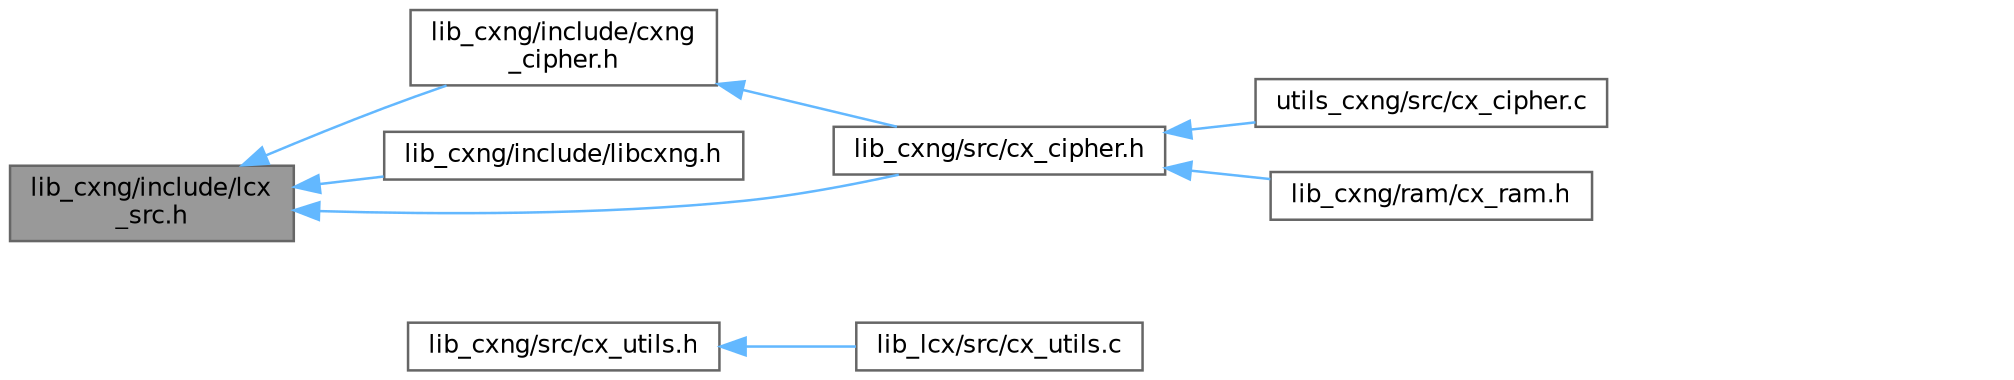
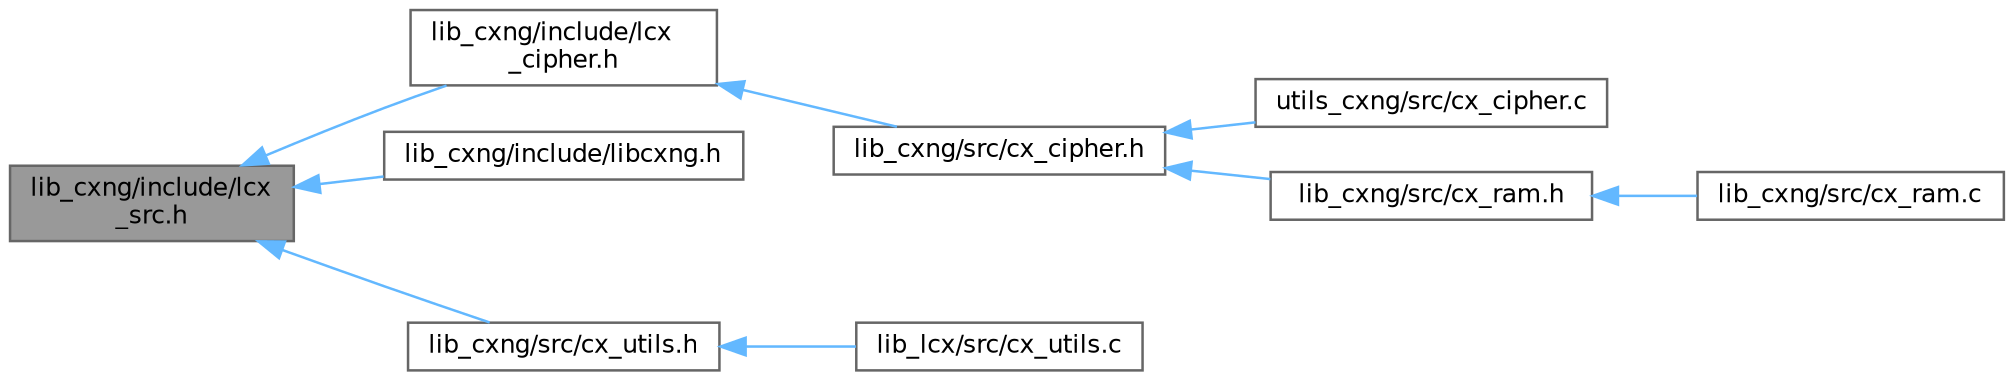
  digraph {
    fontname="DejaVu Sans"
    rankdir=LR
    node [color=grey40 fillcolor=white fontname="DejaVu Sans" fontsize=10 shape=box style=filled]
    edge [color=steelblue1 dir=back fontname="DejaVu Sans" fontsize=10 labelfontname=Helvetica labelfontsize=10 style=solid]
    n1 [color=gray40 fillcolor=grey60 fontcolor=black height=0.2 label="lib_cxng/include/lcx\l_src.h" width=0.4]
-   n2 [height=0.2 label="lib_cxng/include/cxng\l_cipher.h" width=0.4]
+   n2 [height=0.2 label="lib_cxng/include/lcx\l_cipher.h" width=0.4]
    n3 [height=0.2 label="lib_cxng/include/libcxng.h" width=0.4]
    n4 [height=0.2 label="lib_cxng/src/cx_utils.h" width=0.4]
    n5 [height=0.2 label="lib_cxng/src/cx_cipher.h" width=0.4]
    n6 [height=0.2 label="lib_lcx/src/cx_utils.c" width=0.4]
    n7 [height=0.2 label="utils_cxng/src/cx_cipher.c" width=0.4]
-   n8 [height=0.2 label="lib_cxng/ram/cx_ram.h" width=0.4]
+   n8 [height=0.2 label="lib_cxng/src/cx_ram.h" width=0.4]
+   n9 [height=0.2 label="lib_cxng/src/cx_ram.c" width=0.4]
    n1 -> n2
    n1 -> n3
-   n1 -> n5
+   n1 -> n4
    n2 -> n5
    n4 -> n6
    n5 -> n7
    n5 -> n8
+   n8 -> n9
  }
